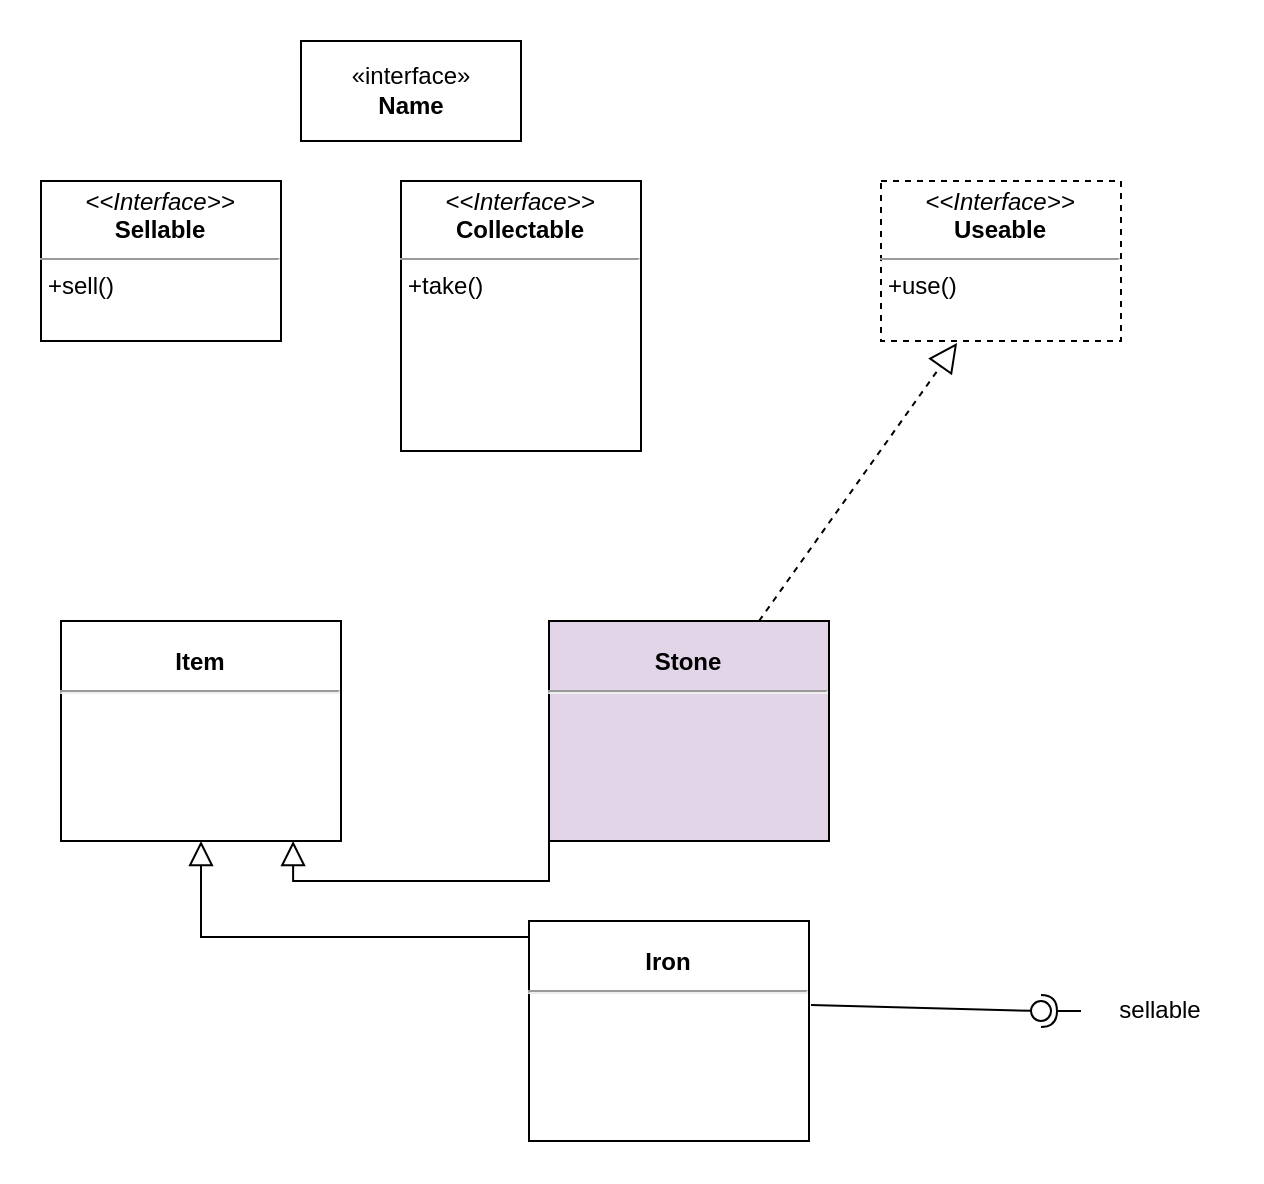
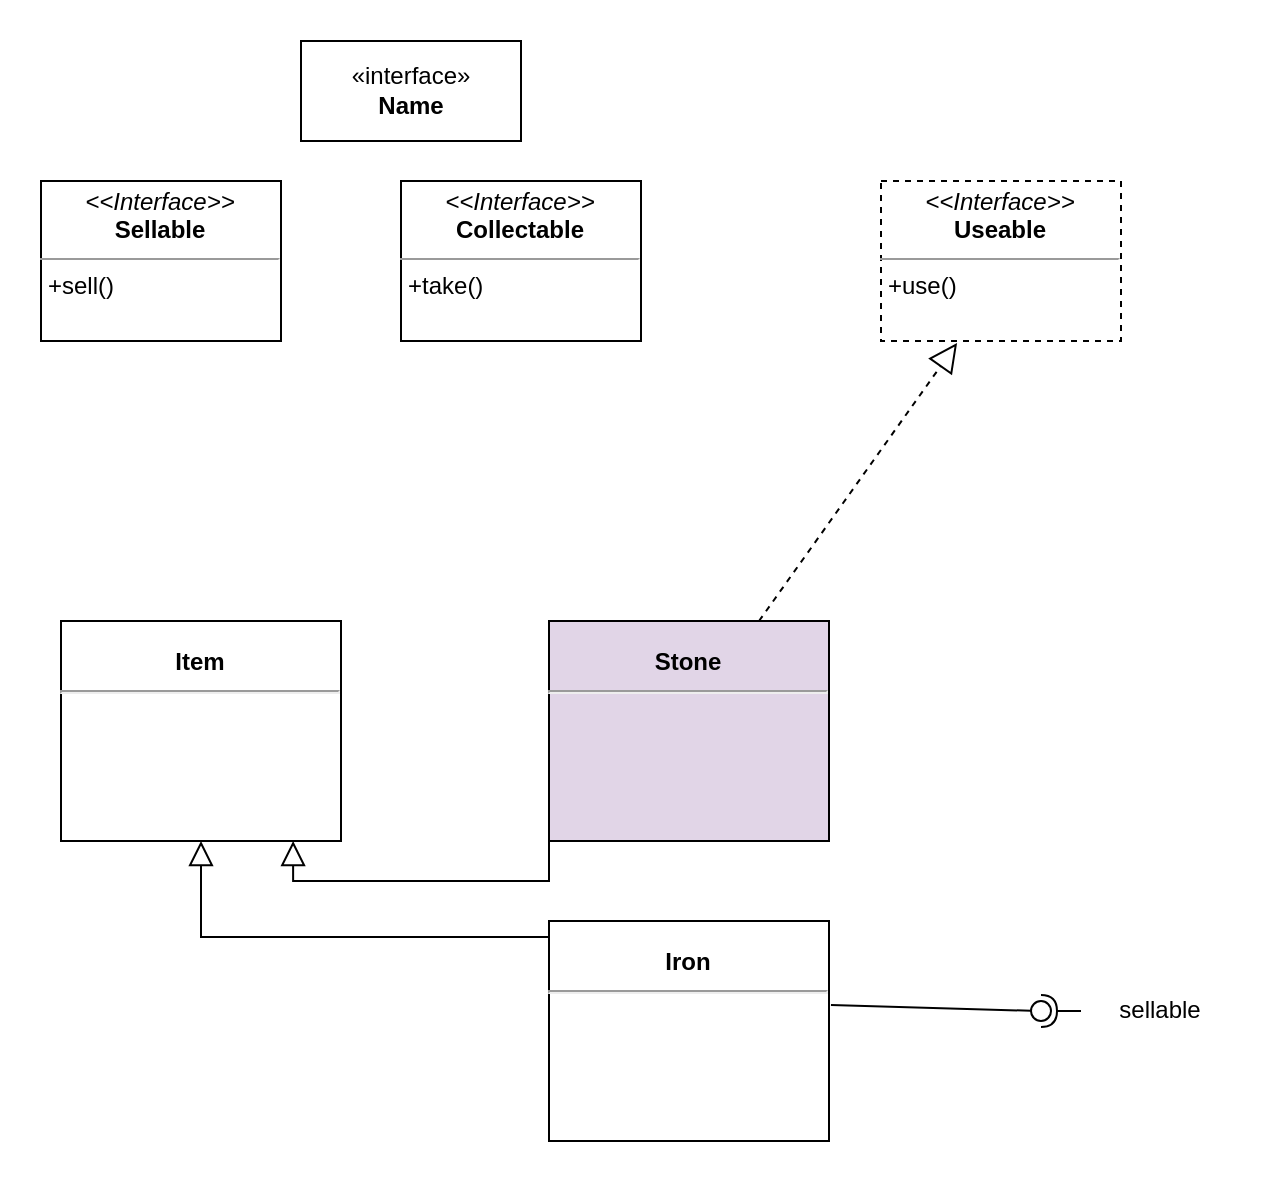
  <mxCell id="0" />
  <mxCell id="1" parent="0" />
  <mxCell id="2" value="" style="endArrow=block;endSize=10;endFill=0;shadow=0;strokeWidth=1;rounded=0;edgeStyle=elbowEdgeStyle;elbow=vertical;exitX=0;exitY=0.5;exitDx=0;exitDy=0;" parent="1" source="9" edge="1"><mxGeometry width="160" relative="1" as="geometry"><mxPoint x="170" y="610" as="sourcePoint" /><mxPoint x="100" y="420" as="targetPoint" /></mxGeometry></mxCell>
  <mxCell id="3" value="&amp;laquo;interface&amp;raquo;&lt;br&gt;&lt;b&gt;Name&lt;/b&gt;" style="html=1;" vertex="1" parent="1"><mxGeometry x="150" y="20" width="110" height="50" as="geometry" /></mxCell>
  <mxCell id="4" value="&lt;b&gt;&lt;br&gt;Item&lt;/b&gt;&lt;hr&gt;&lt;p style=&quot;margin: 4px 0px 0px&quot;&gt;&lt;/p&gt;" style="verticalAlign=top;align=center;overflow=fill;fontSize=12;fontFamily=Helvetica;html=1;" vertex="1" parent="1"><mxGeometry x="30" y="310" width="140" height="110" as="geometry" /></mxCell>
  <mxCell id="5" value="&lt;p style=&quot;margin: 0px ; margin-top: 4px ; text-align: center&quot;&gt;&lt;i&gt;&amp;lt;&amp;lt;Interface&amp;gt;&amp;gt;&lt;/i&gt;&lt;br&gt;&lt;b&gt;Sellable&lt;/b&gt;&lt;/p&gt;&lt;hr size=&quot;1&quot;&gt;&lt;p style=&quot;margin: 0px ; margin-left: 4px&quot;&gt;+sell()&lt;br&gt;&lt;/p&gt;" style="verticalAlign=top;align=left;overflow=fill;fontSize=12;fontFamily=Helvetica;html=1;" vertex="1" parent="1"><mxGeometry x="20" y="90" width="120" height="80" as="geometry" /></mxCell>
- <mxCell id="6" value="&lt;p style=&quot;margin: 0px ; margin-top: 4px ; text-align: center&quot;&gt;&lt;i&gt;&amp;lt;&amp;lt;Interface&amp;gt;&amp;gt;&lt;/i&gt;&lt;br&gt;&lt;b&gt;Collectable&lt;/b&gt;&lt;/p&gt;&lt;hr size=&quot;1&quot;&gt;&lt;p style=&quot;margin: 0px ; margin-left: 4px&quot;&gt;+take()&lt;br&gt;&lt;/p&gt;" style="verticalAlign=top;align=left;overflow=fill;fontSize=12;fontFamily=Helvetica;html=1;" vertex="1" parent="1"><mxGeometry x="200" y="90" width="120" height="135" as="geometry" /></mxCell>
+ <mxCell id="6" value="&lt;p style=&quot;margin: 0px ; margin-top: 4px ; text-align: center&quot;&gt;&lt;i&gt;&amp;lt;&amp;lt;Interface&amp;gt;&amp;gt;&lt;/i&gt;&lt;br&gt;&lt;b&gt;Collectable&lt;/b&gt;&lt;/p&gt;&lt;hr size=&quot;1&quot;&gt;&lt;p style=&quot;margin: 0px ; margin-left: 4px&quot;&gt;+take()&lt;br&gt;&lt;/p&gt;" style="verticalAlign=top;align=left;overflow=fill;fontSize=12;fontFamily=Helvetica;html=1;" vertex="1" parent="1"><mxGeometry x="200" y="90" width="120" height="80" as="geometry" /></mxCell>
  <mxCell id="7" value="&lt;p style=&quot;margin: 0px ; margin-top: 4px ; text-align: center&quot;&gt;&lt;i&gt;&amp;lt;&amp;lt;Interface&amp;gt;&amp;gt;&lt;/i&gt;&lt;br&gt;&lt;b&gt;Useable&lt;/b&gt;&lt;/p&gt;&lt;hr size=&quot;1&quot;&gt;&lt;p style=&quot;margin: 0px ; margin-left: 4px&quot;&gt;+use()&lt;br&gt;&lt;/p&gt;" style="verticalAlign=top;align=left;overflow=fill;fontSize=12;fontFamily=Helvetica;html=1;dashed=1;" vertex="1" parent="1"><mxGeometry x="440" y="90" width="120" height="80" as="geometry" /></mxCell>
  <mxCell id="8" value="&lt;b&gt;&lt;br&gt;Stone&lt;br&gt;&lt;/b&gt;&lt;hr&gt;&lt;p style=&quot;margin: 4px 0px 0px&quot;&gt;&lt;/p&gt;" style="verticalAlign=top;align=center;overflow=fill;fontSize=12;fontFamily=Helvetica;html=1;fillColor=#e1d5e7;" vertex="1" parent="1"><mxGeometry x="274" y="310" width="140" height="110" as="geometry" /></mxCell>
- <mxCell id="9" value="&lt;br&gt;&lt;b&gt;Iron&lt;/b&gt;&lt;hr&gt;&lt;p style=&quot;margin: 4px 0px 0px&quot;&gt;&lt;/p&gt;" style="verticalAlign=top;align=center;overflow=fill;fontSize=12;fontFamily=Helvetica;html=1;" vertex="1" parent="1"><mxGeometry x="264" y="460" width="140" height="110" as="geometry" /></mxCell>
+ <mxCell id="9" value="&lt;br&gt;&lt;b&gt;Iron&lt;/b&gt;&lt;hr&gt;&lt;p style=&quot;margin: 4px 0px 0px&quot;&gt;&lt;/p&gt;" style="verticalAlign=top;align=center;overflow=fill;fontSize=12;fontFamily=Helvetica;html=1;" vertex="1" parent="1"><mxGeometry x="274" y="460" width="140" height="110" as="geometry" /></mxCell>
  <mxCell id="10" value="" style="endArrow=block;endSize=10;endFill=0;shadow=0;strokeWidth=1;rounded=0;edgeStyle=elbowEdgeStyle;elbow=vertical;exitX=0;exitY=0.5;exitDx=0;exitDy=0;entryX=0.829;entryY=1;entryDx=0;entryDy=0;entryPerimeter=0;" edge="1" parent="1" source="8" target="4"><mxGeometry width="160" relative="1" as="geometry"><mxPoint x="394" y="425" as="sourcePoint" /><mxPoint x="220" y="330" as="targetPoint" /><Array as="points"><mxPoint x="220" y="440" /><mxPoint x="250" y="440" /><mxPoint x="250" y="430" /><mxPoint x="250" y="420" /><mxPoint x="210" y="440" /><mxPoint x="180" y="440" /><mxPoint x="290" y="380" /></Array></mxGeometry></mxCell>
  <mxCell id="11" value="" style="endArrow=block;dashed=1;endFill=0;endSize=12;html=1;rounded=0;exitX=0.414;exitY=-0.027;exitDx=0;exitDy=0;exitPerimeter=0;entryX=0.317;entryY=1.013;entryDx=0;entryDy=0;entryPerimeter=0;" edge="1" parent="1" target="7"><mxGeometry width="160" relative="1" as="geometry"><mxPoint x="379" y="310" as="sourcePoint" /><mxPoint x="350" y="174.01" as="targetPoint" /></mxGeometry></mxCell>
  <mxCell id="12" value="" style="rounded=0;orthogonalLoop=1;jettySize=auto;html=1;endArrow=none;endFill=0;sketch=0;sourcePerimeterSpacing=0;targetPerimeterSpacing=0;exitX=1.007;exitY=0.382;exitDx=0;exitDy=0;exitPerimeter=0;" edge="1" target="14" parent="1" source="9"><mxGeometry relative="1" as="geometry"><mxPoint x="500" y="505" as="sourcePoint" /></mxGeometry></mxCell>
  <mxCell id="13" value="" style="rounded=0;orthogonalLoop=1;jettySize=auto;html=1;endArrow=halfCircle;endFill=0;entryX=0.5;entryY=0.5;endSize=6;strokeWidth=1;sketch=0;" edge="1" target="14" parent="1"><mxGeometry relative="1" as="geometry"><mxPoint x="540" y="505" as="sourcePoint" /></mxGeometry></mxCell>
  <mxCell id="14" value="" style="ellipse;whiteSpace=wrap;html=1;align=center;aspect=fixed;resizable=0;points=[];outlineConnect=0;sketch=0;" vertex="1" parent="1"><mxGeometry x="515" y="500" width="10" height="10" as="geometry" /></mxCell>
  <mxCell id="15" value="sellable" style="text;html=1;strokeColor=none;fillColor=none;align=center;verticalAlign=middle;whiteSpace=wrap;rounded=0;" vertex="1" parent="1"><mxGeometry x="550" y="490" width="60" height="30" as="geometry" /></mxCell>
